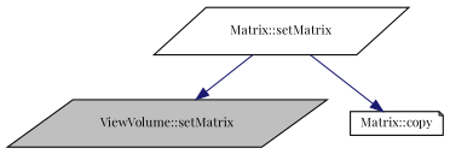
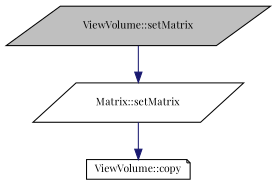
  digraph {
    fontname="Playfair Display"
    rankdir=TB
    node [color=black fillcolor=white fontname="Playfair Display" fontsize=10 shape=parallelogram style=filled]
    edge [color=midnightblue fontname="Playfair Display" fontsize=10 labelfontname=Helvetica labelfontsize=10 style=solid]
    n1 [fillcolor=grey75 fontcolor=black height=0.2 label="ViewVolume::setMatrix" width=0.4]
    n2 [height=0.2 label="Matrix::setMatrix" width=0.4]
-   n3 [height=0.2 label="Matrix::copy" shape=note width=0.4]
-   n2 -> n1
+   n3 [height=0.2 label="ViewVolume::copy" shape=note width=0.4]
+   n1 -> n2
    n2 -> n3
  }
